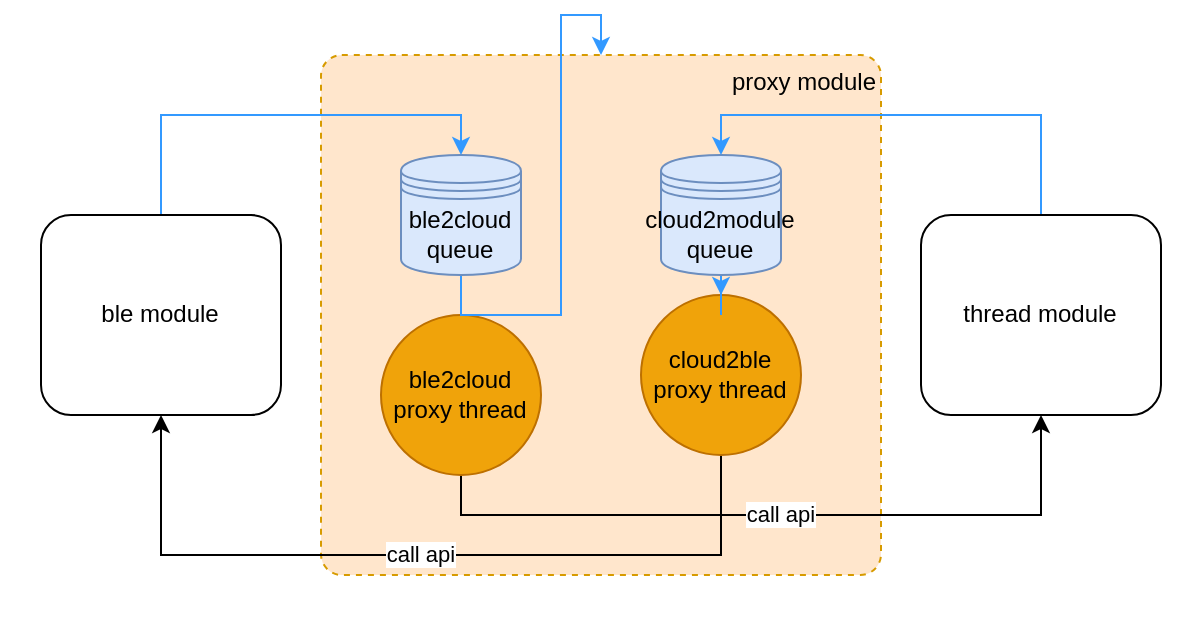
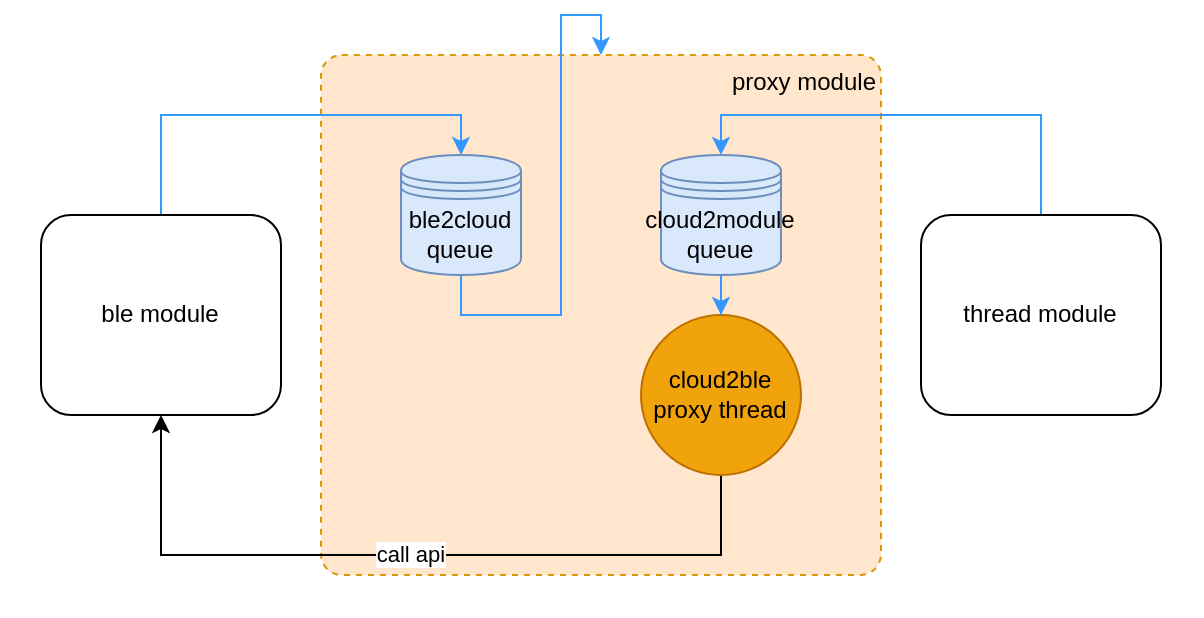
  <mxCell id="0" />
  <mxCell id="1" parent="0" />
  <mxCell id="2" value="proxy module" style="rounded=1;whiteSpace=wrap;html=1;arcSize=4;fillColor=#ffe6cc;strokeColor=#d79b00;align=right;horizontal=1;verticalAlign=top;dashed=1;" parent="1" vertex="1"><mxGeometry x="160" y="20" width="280" height="260" as="geometry" /></mxCell>
- <mxCell id="3" value="call api" style="edgeStyle=orthogonalEdgeStyle;rounded=0;orthogonalLoop=1;jettySize=auto;html=1;entryX=0.5;entryY=1;entryDx=0;entryDy=0;strokeColor=#000000;exitX=0.5;exitY=1;exitDx=0;exitDy=0;" parent="1" source="4" target="14" edge="1"><mxGeometry relative="1" as="geometry" /></mxCell>
- <mxCell id="4" value="ble2cloud proxy thread" style="ellipse;whiteSpace=wrap;html=1;aspect=fixed;fillColor=#f0a30a;strokeColor=#BD7000;fontColor=#000000;" parent="1" vertex="1"><mxGeometry x="190" y="150" width="80" height="80" as="geometry" /></mxCell>
  <mxCell id="5" value="call api" style="edgeStyle=orthogonalEdgeStyle;rounded=0;orthogonalLoop=1;jettySize=auto;html=1;entryX=0.5;entryY=1;entryDx=0;entryDy=0;strokeColor=#000000;exitX=0.5;exitY=1;exitDx=0;exitDy=0;" parent="1" source="6" target="12" edge="1"><mxGeometry relative="1" as="geometry"><Array as="points"><mxPoint x="360" y="270" /><mxPoint x="80" y="270" /></Array></mxGeometry></mxCell>
- <mxCell id="6" value="cloud2ble proxy thread" style="ellipse;whiteSpace=wrap;html=1;aspect=fixed;fillColor=#f0a30a;strokeColor=#BD7000;fontColor=#000000;" parent="1" vertex="1"><mxGeometry x="320" y="140" width="80" height="80" as="geometry" /></mxCell>
+ <mxCell id="6" value="cloud2ble proxy thread" style="ellipse;whiteSpace=wrap;html=1;aspect=fixed;fillColor=#f0a30a;strokeColor=#BD7000;fontColor=#000000;" parent="1" vertex="1"><mxGeometry x="320" y="150" width="80" height="80" as="geometry" /></mxCell>
  <mxCell id="7" value="" style="edgeStyle=orthogonalEdgeStyle;rounded=0;orthogonalLoop=1;jettySize=auto;html=1;strokeColor=#3399FF;" parent="1" source="8" target="2" edge="1"><mxGeometry relative="1" as="geometry" /></mxCell>
  <mxCell id="8" value="ble2cloud queue" style="shape=datastore;whiteSpace=wrap;html=1;fillColor=#dae8fc;strokeColor=#6c8ebf;" parent="1" vertex="1"><mxGeometry x="200" y="70" width="60" height="60" as="geometry" /></mxCell>
  <mxCell id="9" value="" style="edgeStyle=orthogonalEdgeStyle;rounded=0;orthogonalLoop=1;jettySize=auto;html=1;strokeColor=#3399FF;" parent="1" source="10" target="6" edge="1"><mxGeometry relative="1" as="geometry" /></mxCell>
  <mxCell id="10" value="cloud2module&lt;br&gt;queue" style="shape=datastore;whiteSpace=wrap;html=1;fillColor=#dae8fc;strokeColor=#6c8ebf;" parent="1" vertex="1"><mxGeometry x="330" y="70" width="60" height="60" as="geometry" /></mxCell>
  <mxCell id="11" style="edgeStyle=orthogonalEdgeStyle;rounded=0;orthogonalLoop=1;jettySize=auto;html=1;entryX=0.5;entryY=0;entryDx=0;entryDy=0;exitX=0.5;exitY=0;exitDx=0;exitDy=0;strokeColor=#3399FF;" parent="1" source="12" target="8" edge="1"><mxGeometry relative="1" as="geometry" /></mxCell>
  <mxCell id="12" value="ble module" style="rounded=1;whiteSpace=wrap;html=1;" parent="1" vertex="1"><mxGeometry x="20" y="100" width="120" height="100" as="geometry" /></mxCell>
  <mxCell id="13" style="edgeStyle=orthogonalEdgeStyle;rounded=0;orthogonalLoop=1;jettySize=auto;html=1;entryX=0.5;entryY=0;entryDx=0;entryDy=0;exitX=0.5;exitY=0;exitDx=0;exitDy=0;strokeColor=#3399FF;" parent="1" source="14" target="10" edge="1"><mxGeometry relative="1" as="geometry" /></mxCell>
  <mxCell id="14" value="thread module" style="rounded=1;whiteSpace=wrap;html=1;" parent="1" vertex="1"><mxGeometry x="460" y="100" width="120" height="100" as="geometry" /></mxCell>
